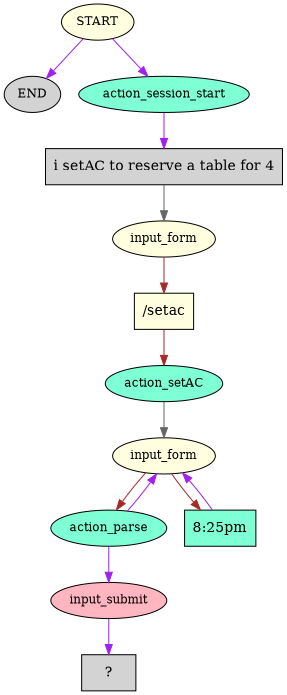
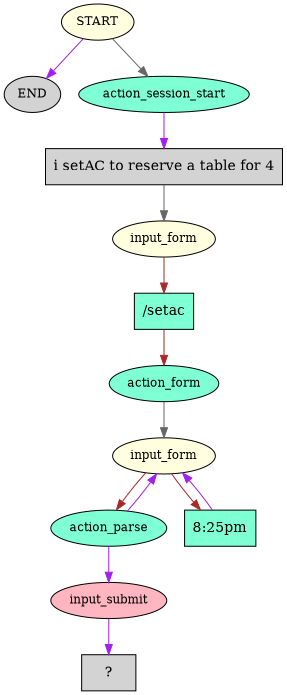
  digraph {
    node [fillcolor=aquamarine fontsize=12 style=filled]
    edge [color=purple]
    n1 [fillcolor=lightyellow label=START]
    n2 [fillcolor=lightgrey label=END]
    n3 [label=action_session_start]
    n4 [fillcolor=lightgrey label="i setAC to reserve a table for 4" shape=rect fontsize=""]
    n5 [fillcolor=lightyellow label=input_form]
-   n6 [fillcolor=lightyellow label="/setac" shape=rect fontsize=""]
-   n7 [label=action_setAC]
+   n6 [label="/setac" shape=rect fontsize=""]
+   n7 [label=action_form]
    n8 [fillcolor=lightyellow label=input_form]
    n9 [label=action_parse]
    n10 [label="8:25pm" shape=rect fontsize=""]
    n11 [fillcolor=lightpink label=input_submit]
    n12 [fillcolor=lightgrey label="  ?  " shape=rect fontsize=""]
    n1 -> n2
-   n1 -> n3
+   n1 -> n3 [color=gray40]
    n3 -> n4
    n4 -> n5 [color=gray40]
    n5 -> n6 [color=brown]
    n6 -> n7 [color=brown]
    n7 -> n8 [color=gray40]
    n8 -> n9 [color=brown]
    n8 -> n10 [color=brown]
    n9 -> n8
    n9 -> n11
    n10 -> n8
    n11 -> n12
  }
